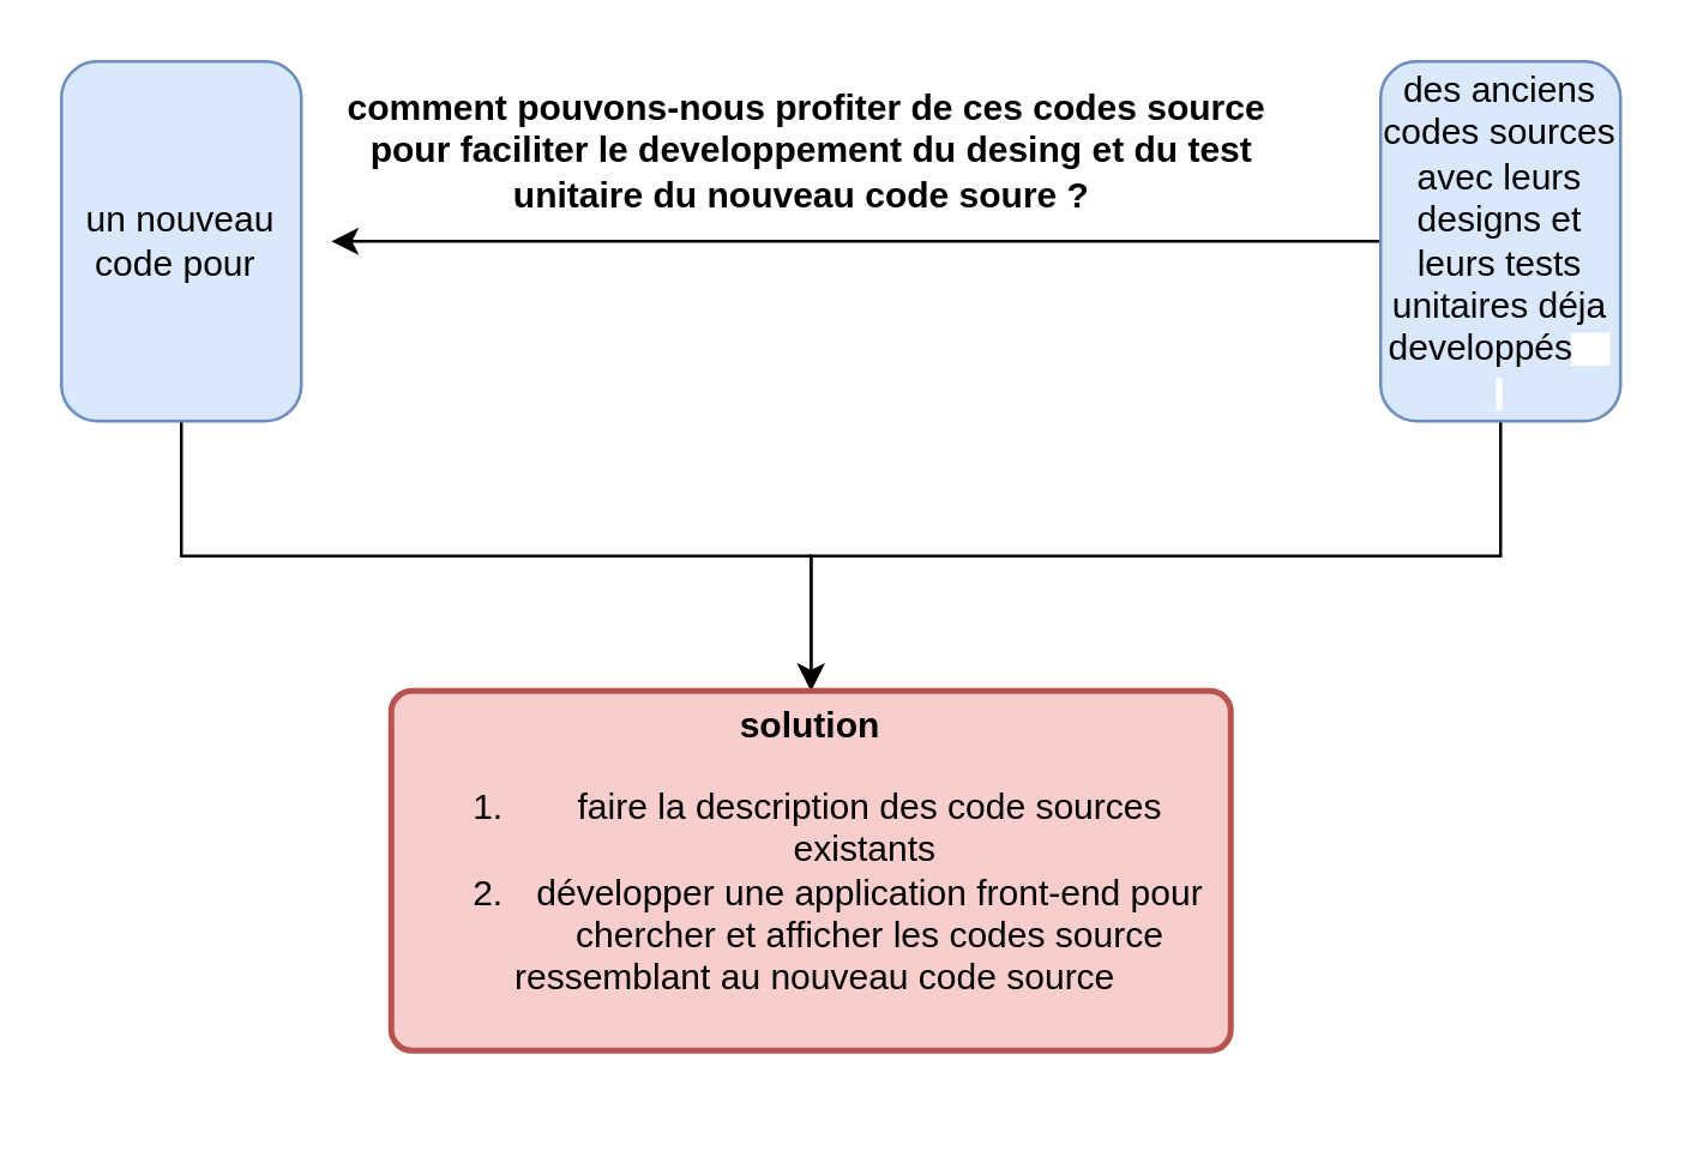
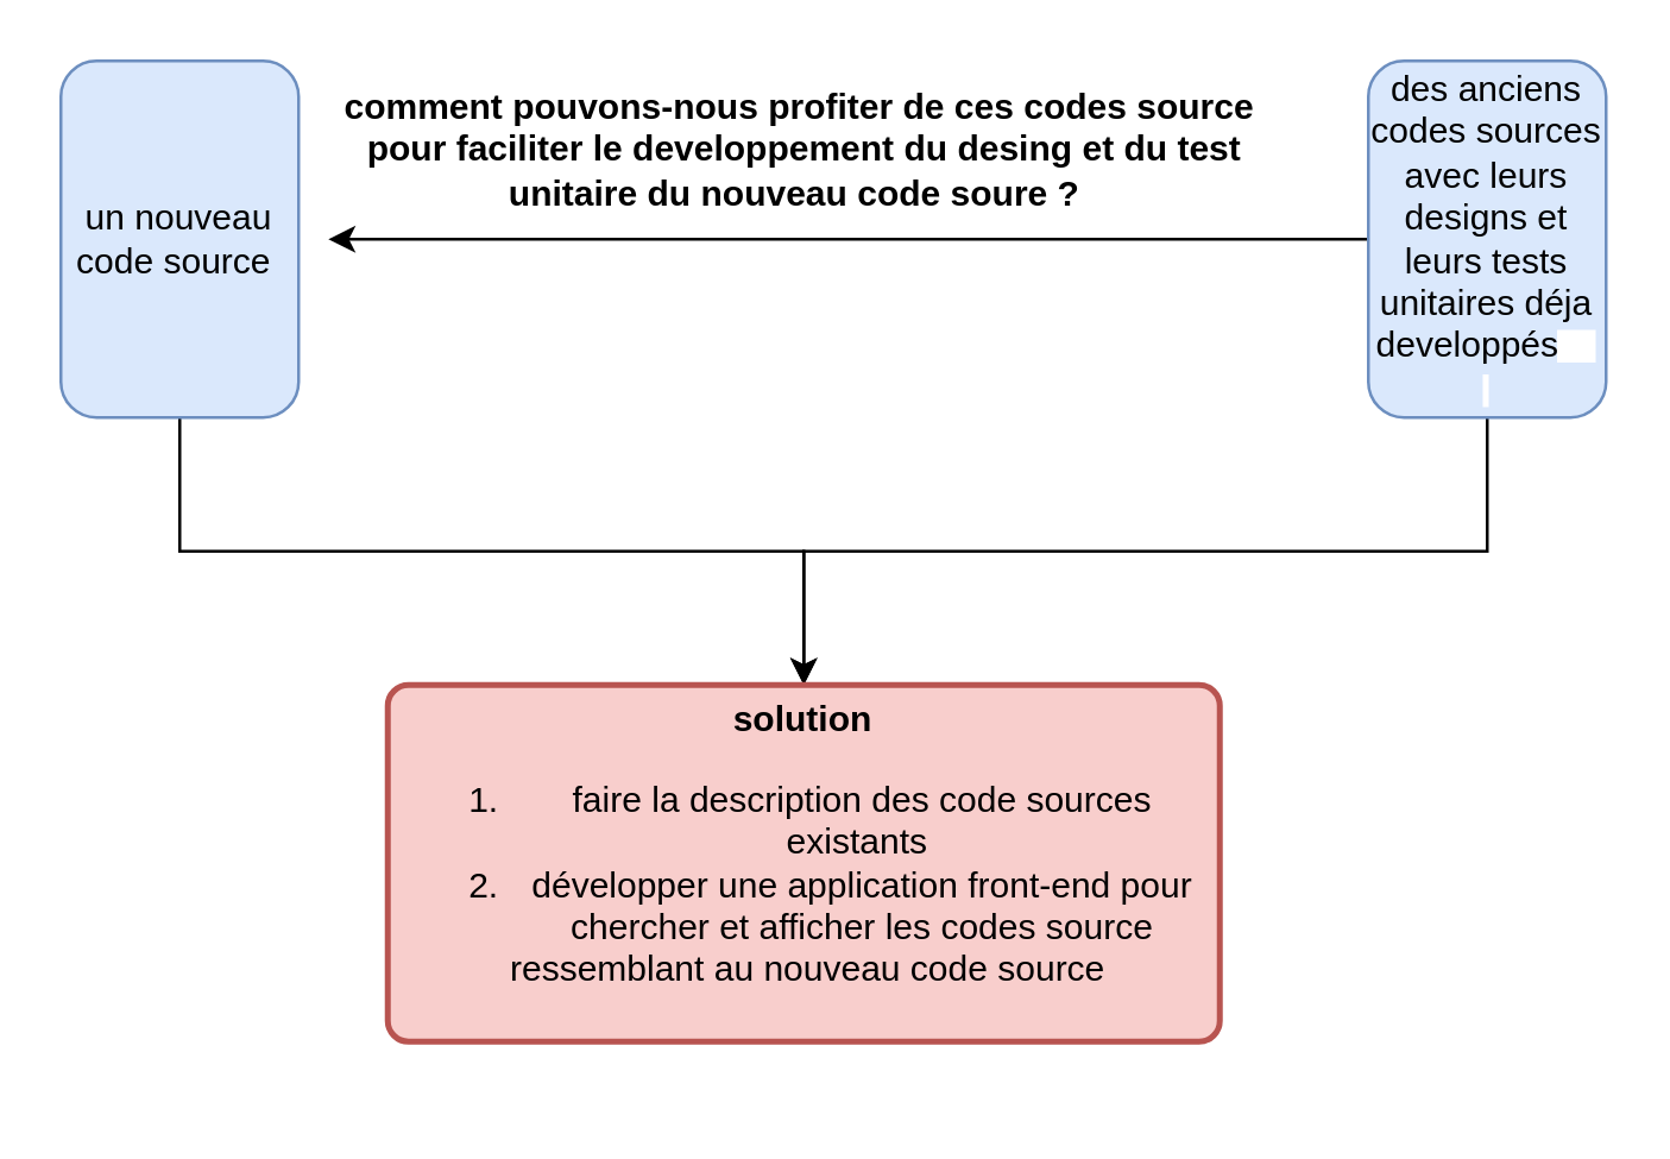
  <mxCell id="0" />
  <mxCell id="1" parent="0" />
  <mxCell id="2" style="edgeStyle=orthogonalEdgeStyle;rounded=0;orthogonalLoop=1;jettySize=auto;html=1;" edge="1" parent="1" source="4"><mxGeometry relative="1" as="geometry"><mxPoint x="110" y="80" as="targetPoint" /><Array as="points"><mxPoint x="140" y="80" /><mxPoint x="140" y="80" /></Array></mxGeometry></mxCell>
  <mxCell id="3" style="edgeStyle=orthogonalEdgeStyle;rounded=0;orthogonalLoop=1;jettySize=auto;html=1;exitX=1;exitY=0.5;exitDx=0;exitDy=0;" edge="1" parent="1" source="4" target="7"><mxGeometry relative="1" as="geometry" /></mxCell>
  <mxCell id="4" value="des anciens codes sources avec leurs designs et leurs tests unitaires déja developpés&lt;span style=&quot;color: rgba(0, 0, 0, 0); font-family: sans-serif; font-size: 9.439px; text-align: start; background-color: rgb(255, 255, 255);&quot;&gt;c&amp;nbsp; &amp;nbsp; &amp;nbsp;&lt;/span&gt;" style="rounded=1;whiteSpace=wrap;html=1;direction=south;fillColor=#dae8fc;strokeColor=#6c8ebf;" vertex="1" parent="1"><mxGeometry x="460" y="20" width="80" height="120" as="geometry" /></mxCell>
  <mxCell id="5" style="edgeStyle=orthogonalEdgeStyle;rounded=0;orthogonalLoop=1;jettySize=auto;html=1;exitX=1;exitY=0.5;exitDx=0;exitDy=0;entryX=0.5;entryY=0;entryDx=0;entryDy=0;" edge="1" parent="1" source="6" target="7"><mxGeometry relative="1" as="geometry" /></mxCell>
- <mxCell id="6" value="un nouveau code pour&amp;nbsp;" style="rounded=1;whiteSpace=wrap;html=1;direction=south;fillColor=#dae8fc;strokeColor=#6c8ebf;" vertex="1" parent="1"><mxGeometry x="20" y="20" width="80" height="120" as="geometry" /></mxCell>
+ <mxCell id="6" value="un nouveau code source&amp;nbsp;" style="rounded=1;whiteSpace=wrap;html=1;direction=south;fillColor=#dae8fc;strokeColor=#6c8ebf;" vertex="1" parent="1"><mxGeometry x="20" y="20" width="80" height="120" as="geometry" /></mxCell>
  <mxCell id="7" value="&lt;div style=&quot;&quot;&gt;&lt;br&gt;&lt;/div&gt;&lt;div style=&quot;&quot;&gt;&lt;span style=&quot;background-color: initial;&quot;&gt;&lt;br&gt;&lt;/span&gt;&lt;/div&gt;&lt;div style=&quot;&quot;&gt;&lt;span style=&quot;background-color: initial;&quot;&gt;&lt;br&gt;&lt;/span&gt;&lt;/div&gt;&lt;div style=&quot;&quot;&gt;&lt;b&gt;solution&lt;/b&gt;&lt;/div&gt;&lt;div style=&quot;&quot;&gt;&lt;ol&gt;&lt;li&gt;&lt;span style=&quot;background-color: initial;&quot;&gt;faire la description des code sources existants&amp;nbsp;&lt;/span&gt;&lt;/li&gt;&lt;li&gt;&lt;span style=&quot;background-color: initial;&quot;&gt;développer&amp;nbsp;une application front-end pour chercher et afficher les codes source ressemblant au nouveau code source&amp;nbsp; &amp;nbsp; &amp;nbsp; &amp;nbsp; &amp;nbsp; &amp;nbsp; &amp;nbsp; &amp;nbsp; &amp;nbsp; &amp;nbsp; &amp;nbsp; &amp;nbsp; &amp;nbsp; &amp;nbsp; &amp;nbsp; &amp;nbsp; &amp;nbsp; &amp;nbsp; &amp;nbsp; &amp;nbsp; &amp;nbsp;&amp;nbsp;&lt;/span&gt;&lt;/li&gt;&lt;/ol&gt;&lt;/div&gt;&lt;div style=&quot;&quot;&gt;&lt;br&gt;&lt;/div&gt;&lt;div style=&quot;&quot;&gt;&lt;br&gt;&lt;/div&gt;" style="rounded=1;whiteSpace=wrap;html=1;absoluteArcSize=1;arcSize=14;strokeWidth=2;fillColor=#f8cecc;strokeColor=#b85450;align=center;" vertex="1" parent="1"><mxGeometry x="130" y="230" width="280" height="120" as="geometry" /></mxCell>
  <mxCell id="8" value="&lt;b&gt;comment pouvons-nous profiter de ces codes source&amp;nbsp;&lt;br&gt;pour faciliter le developpement du desing et du test&lt;br&gt;unitaire du nouveau code soure ?&amp;nbsp;&amp;nbsp;&lt;/b&gt;" style="text;html=1;align=center;verticalAlign=middle;resizable=0;points=[];autosize=1;strokeColor=none;fillColor=none;rotation=0;" vertex="1" parent="1"><mxGeometry x="105" y="20" width="330" height="60" as="geometry" /></mxCell>
